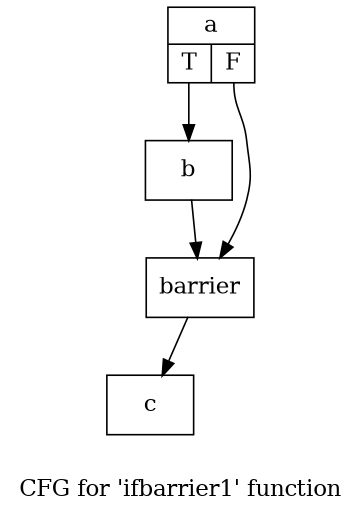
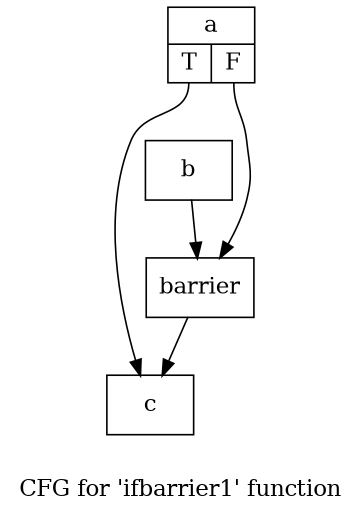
  digraph {
    label="CFG for 'ifbarrier1' function"
    node [shape=record]
    n1 [label="{a|{<s0>T|<s1>F}}"]
    n2 [label="{b}"]
    n3 [label="{barrier}"]
    n4 [label="{c}"]
-   n1 -> n2 [tailport=s0]
+   n1 -> n4 [tailport=s0]
    n1 -> n3 [tailport=s1]
    n2 -> n3
    n3 -> n4
  }
